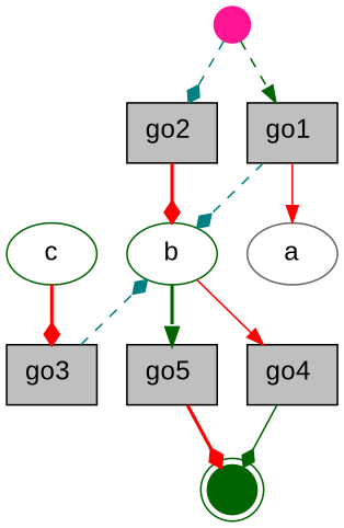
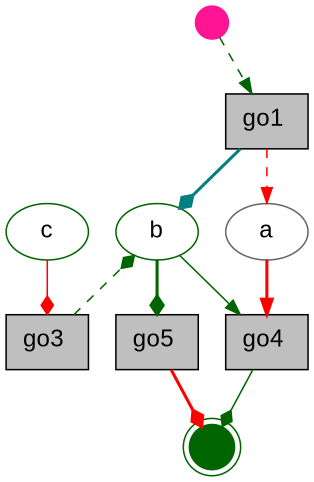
  digraph {
    node [color=black fillcolor=gray75 fontname=Arial shape=box style=filled]
    edge [arrowhead=diamond color=red style=bold]
    a [color=gray40 fillcolor=white fontsize=16 shape=ellipse]
    b [color=darkgreen fillcolor=white fontsize=16 shape=ellipse]
    c [color=darkgreen fillcolor=white fontsize=16 shape=ellipse]
    n4 [label=<<FONT POINT-SIZE="16">go4</FONT><FONT POINT-SIZE="10" COLOR="blue"> </FONT>>]
    n5 [label=<<FONT POINT-SIZE="16">go5</FONT><FONT POINT-SIZE="10" COLOR="blue"> </FONT>>]
    n6 [label=<<FONT POINT-SIZE="16">go3</FONT><FONT POINT-SIZE="10" COLOR="blue"> </FONT>>]
    initial [color=deeppink shape=point width=0.3 fillcolor="" fontname=""]
    n8 [label=<<FONT POINT-SIZE="16">go1</FONT><FONT POINT-SIZE="10" COLOR="blue"> </FONT>>]
-   n9 [label=<<FONT POINT-SIZE="16">go2</FONT><FONT POINT-SIZE="10" COLOR="blue"> </FONT>>]
    terminal [color=darkgreen peripheries=2 shape=point width=0.3 fillcolor="" fontname=""]
    subgraph sub_1 {
      rank=same
      a
      b
    }
    subgraph sub_2 {
      rank=same
      b
      c
    }
-   b -> n4 [arrowhead=normal style=solid]
-   b -> n5 [arrowhead=normal color=darkgreen]
-   c -> n6
+   a -> n4 [arrowhead=normal]
+   b -> n4 [arrowhead=normal color=darkgreen style=solid]
+   b -> n5 [color=darkgreen]
+   c -> n6 [style=solid]
    n4 -> terminal [color=darkgreen style=solid]
    n5 -> terminal
-   n6 -> b [color=teal style=dashed]
+   n6 -> b [color=darkgreen style=dashed]
    initial -> n8 [arrowhead=normal color=darkgreen style=dashed]
-   initial -> n9 [color=teal style=dashed]
-   n8 -> a [arrowhead=normal style=solid]
-   n8 -> b [color=teal style=dashed]
-   n9 -> b
+   n8 -> a [arrowhead=normal style=dashed]
+   n8 -> b [color=teal]
  }
